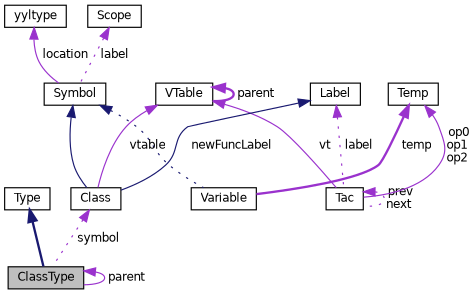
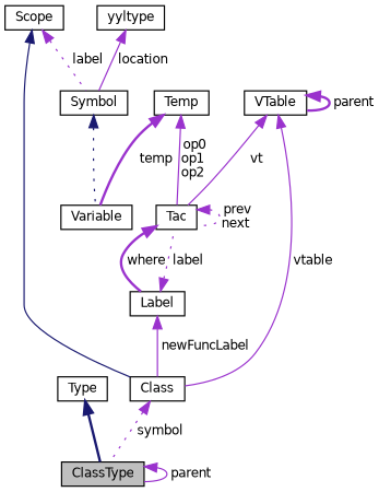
  digraph {
    node [color=black fillcolor=white fontname=Helvetica fontsize=10 shape=record style=filled]
    edge [color=darkorchid3 dir=back fontname=Helvetica fontsize=10 labelfontname=Helvetica labelfontsize=10 style=solid]
    n1 [fillcolor=grey75 fontcolor=black height=0.2 label=ClassType width=0.4]
    n2 [height=0.2 label=Type width=0.4]
    n3 [height=0.2 label=Symbol width=0.4]
    n4 [height=0.2 label=Class width=0.4]
    n5 [height=0.2 label=Variable width=0.4]
    n6 [height=0.2 label=yyltype width=0.4]
    n7 [height=0.2 label=Scope width=0.4]
    n8 [height=0.2 label=VTable width=0.4]
    n9 [height=0.2 label=Tac width=0.4]
    n10 [height=0.2 label=Label width=0.4]
    n11 [height=0.2 label=Temp width=0.4]
    n1 -> n1 [label=" parent"]
    n2 -> n1 [color=midnightblue style=bold]
-   n3 -> n4 [color=midnightblue]
+   n7 -> n4 [color=midnightblue]
    n3 -> n5 [color=midnightblue style=dotted]
    n4 -> n1 [label=" symbol" style=dotted]
    n6 -> n3 [label=" location"]
    n7 -> n3 [label=" label" style=dotted]
    n8 -> n4 [label=" vtable"]
    n8 -> n8 [label=" parent" style=bold]
    n8 -> n9 [label=" vt"]
    n9 -> n9 [label=" prev\nnext" style=dotted]
-   n10 -> n4 [color=midnightblue label=" newFuncLabel"]
+   n9 -> n10 [label=" where" style=bold]
+   n10 -> n4 [label=" newFuncLabel"]
    n10 -> n9 [label=" label" style=dotted]
    n11 -> n5 [label=" temp" style=bold]
    n11 -> n9 [label=" op0\nop1\nop2"]
  }
